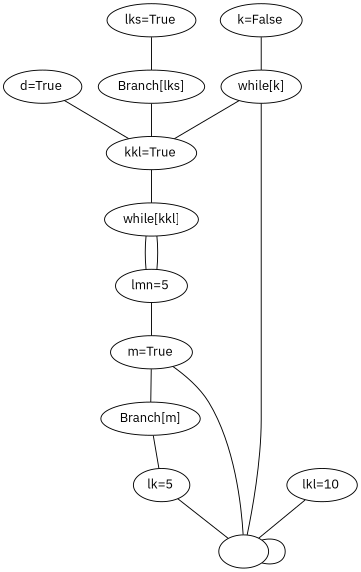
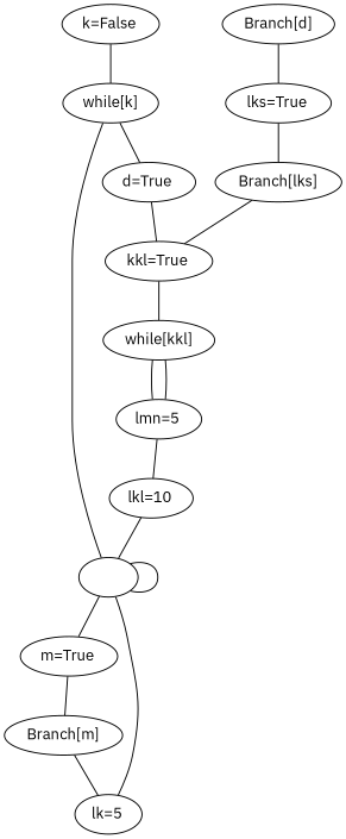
  graph {
    fontname="IBM Plex Sans"
    node [fontname="IBM Plex Sans"]
    edge [fontname="IBM Plex Sans"]
    "k=False "
    "while[k]"
    "d=True "
    "kkl=True "
+   "Branch[d]"
    "lks=True "
    "Branch[lks]"
    "while[kkl]"
    "lmn=5 "
    "lkl=10 "
    " "
    "m=True "
    "Branch[m]"
    "lk=5 "
    "k=False " -- "while[k]"
-   "while[k]" -- "kkl=True "
+   "while[k]" -- "d=True "
    "d=True " -- "kkl=True "
    "kkl=True " -- "while[kkl]"
+   "Branch[d]" -- "lks=True "
    "lks=True " -- "Branch[lks]"
    "Branch[lks]" -- "kkl=True "
    "while[kkl]" -- "lmn=5 "
    "lmn=5 " -- "while[kkl]"
-   "lmn=5 " -- "m=True "
+   "lmn=5 " -- "lkl=10 "
    "lkl=10 " -- " "
    " " -- "while[k]"
    " " -- " "
    " " -- "m=True "
    "m=True " -- "Branch[m]"
    "Branch[m]" -- "lk=5 "
    "lk=5 " -- " "
  }
